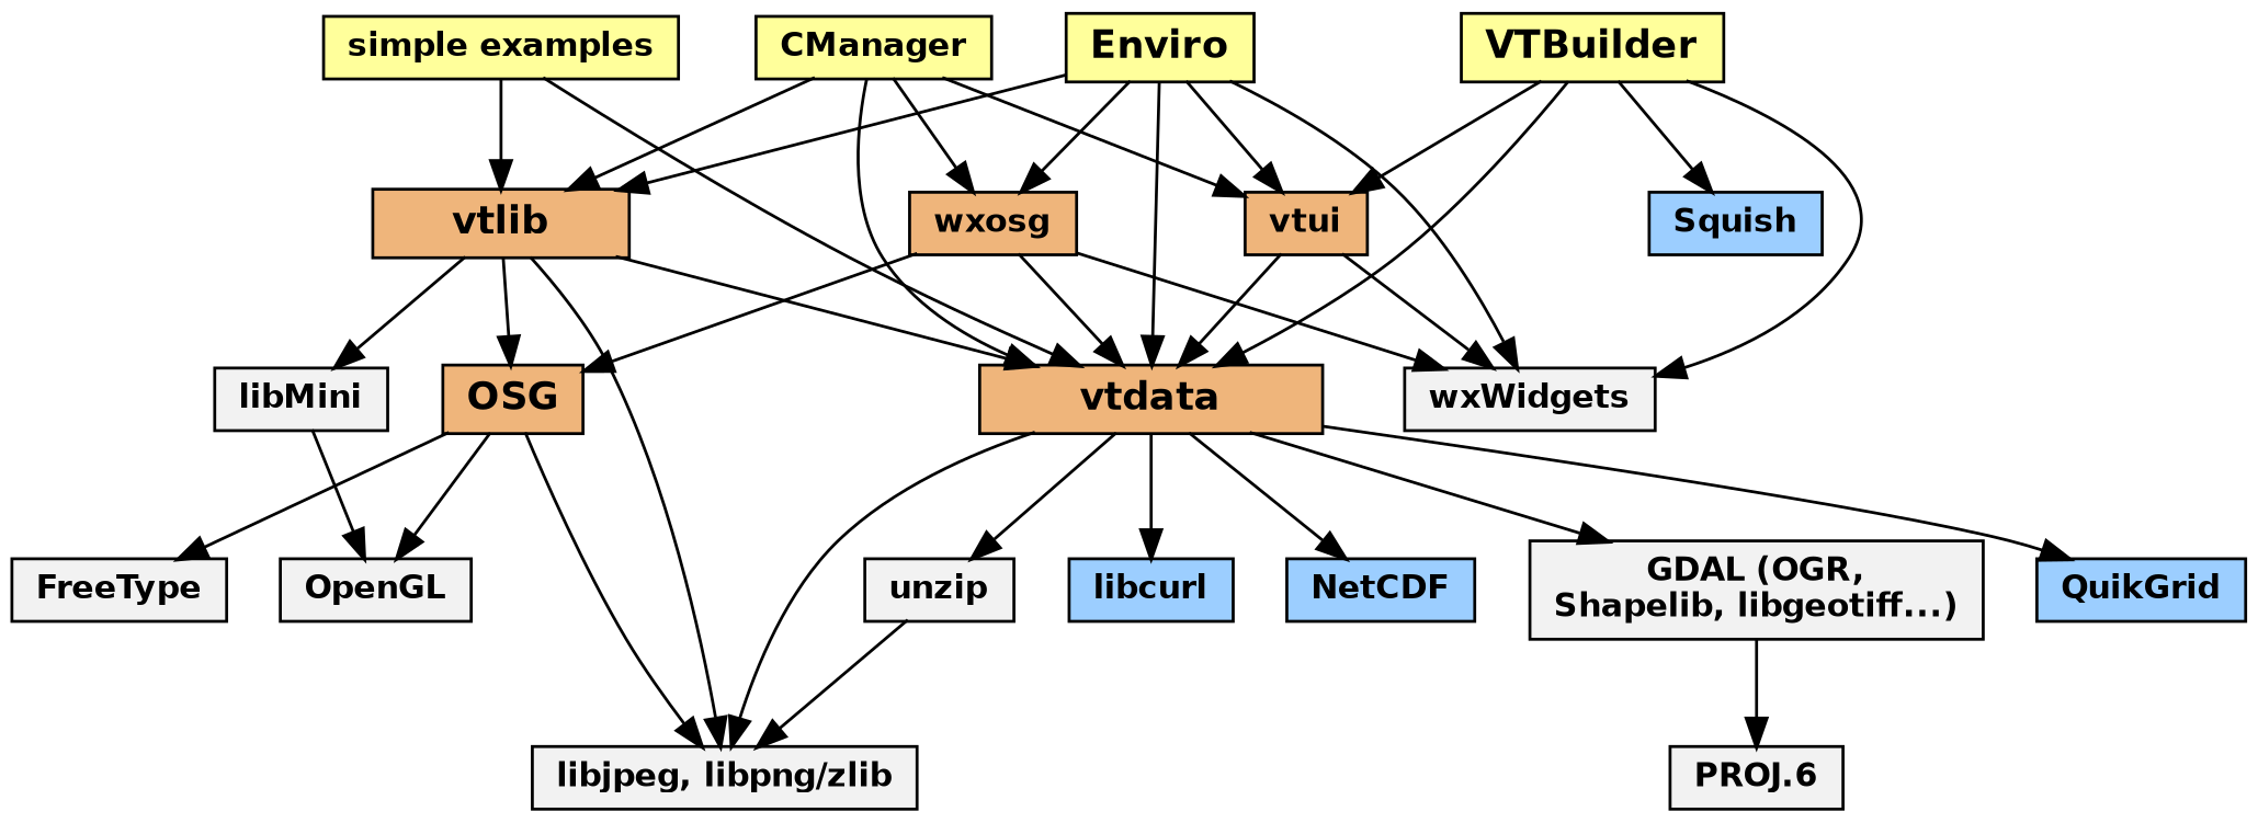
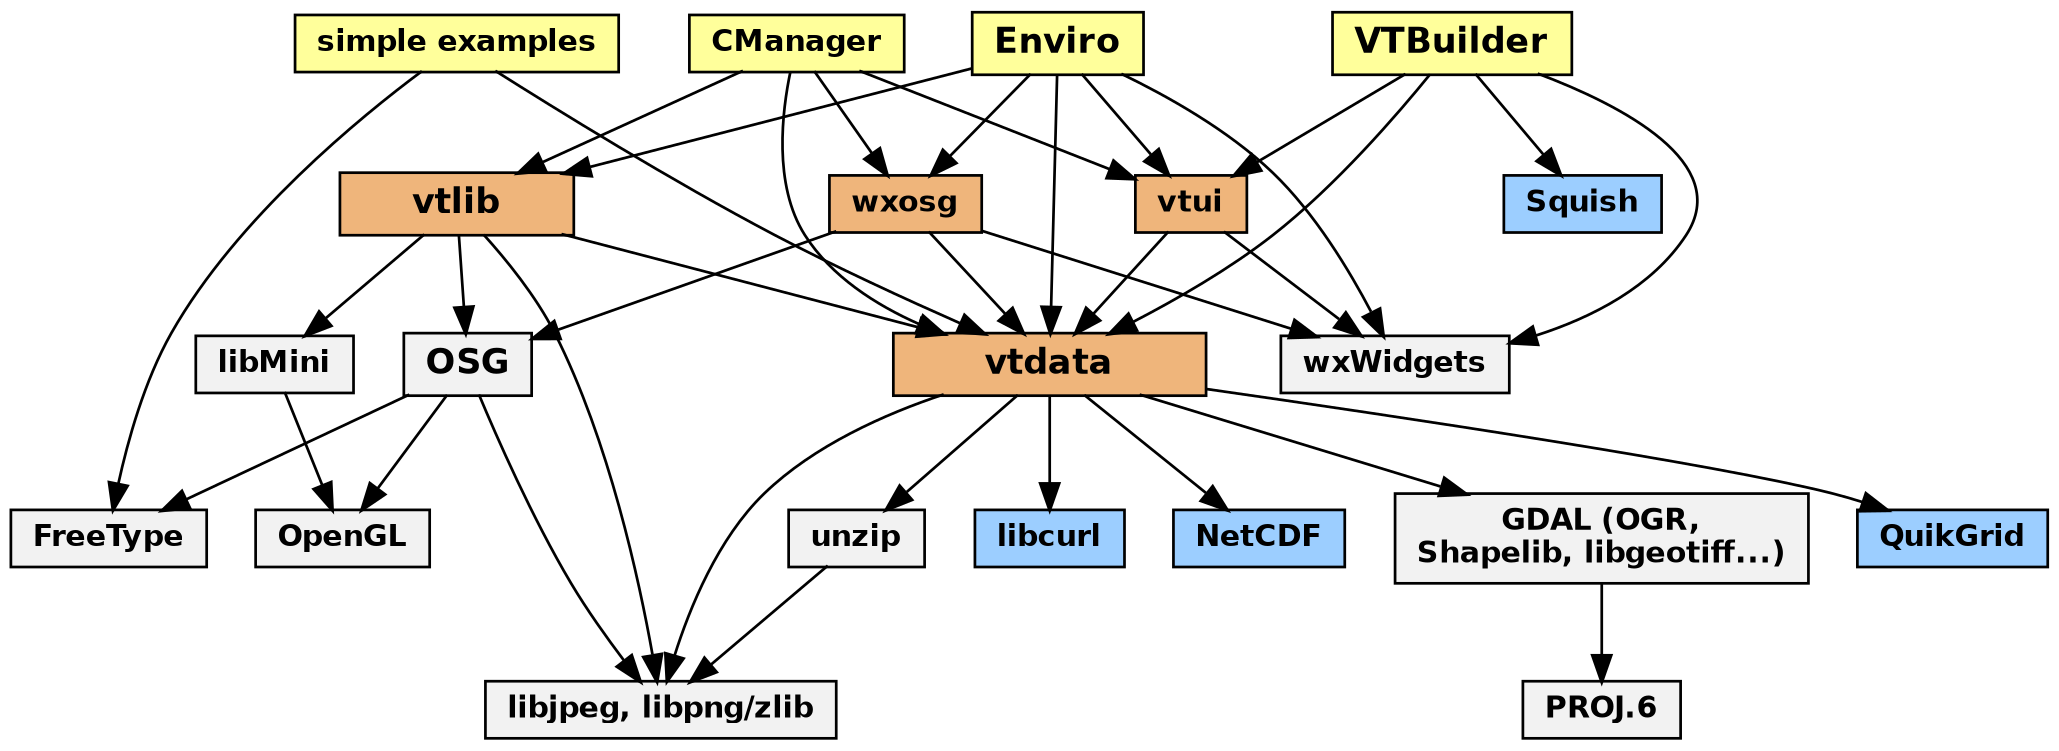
  digraph {
    rankdir=TB
    node [color=black fillcolor=grey95 fontname="Helvetica-Bold" fontsize=11 shape=record style=filled]
    CManager [fillcolor="#FFFF9B" height=0.1 width=0.4]
    Enviro [fillcolor="#FFFF9B" fontsize=13 height=0.1 width=0.4]
    VTBuilder [fillcolor="#FFFF9B" fontsize=13 height=0.1 width=0.4]
    vtlib [fillcolor="#EFB57B" fontsize=13 height=0.1 width=1.2]
    vtdata [fillcolor="#EFB57B" fontsize=13 height=0.1 width=1.6]
    vtui [fillcolor="#EFB57B" height=0.1 width=0.4]
    wxosg [fillcolor="#EFB57B" height=0.1 width=0.4]
    wxWidgets [height=0.1 width=0.4]
    Squish [fillcolor="#9CCEFF" height=0.1 width=0.4]
    n10 [fillcolor="#FFFF9B" height=0.1 label="simple examples" width=0.4]
-   OSG [fillcolor="#EFB57B" fontsize=13 height=0.1 width=0.4]
+   OSG [fontsize=13 height=0.1 width=0.4]
    libMini [height=0.1 width=0.4]
    n13 [height=0.1 label="libjpeg, libpng/zlib" width=0.4]
    unzip [height=0.1 width=0.4]
    n15 [height=0.1 label="GDAL (OGR,\nShapelib, libgeotiff...)" width=0.4]
    QuikGrid [fillcolor="#9CCEFF" height=0.1 width=0.4]
    libcurl [fillcolor="#9CCEFF" height=0.1 width=0.4]
    NetCDF [fillcolor="#9CCEFF" height=0.1 width=0.4]
    OpenGL [height=0.1 width=0.4]
    FreeType [height=0.1 width=0.4]
    n21 [height=0.1 label="PROJ.6" width=0.4]
    subgraph sub_1 {
      rank=same
      CManager
      Enviro
      VTBuilder
    }
    CManager -> vtlib
    CManager -> vtdata
    CManager -> vtui
    CManager -> wxosg
    Enviro -> vtlib
    Enviro -> vtdata
    Enviro -> vtui
    Enviro -> wxosg
    Enviro -> wxWidgets
    VTBuilder -> vtdata
    VTBuilder -> vtui
    VTBuilder -> wxWidgets
    VTBuilder -> Squish
    vtlib -> vtdata
    vtlib -> OSG
    vtlib -> libMini
    vtlib -> n13
    vtdata -> n13
    vtdata -> unzip
    vtdata -> n15
    vtdata -> QuikGrid
    vtdata -> libcurl
    vtdata -> NetCDF
    vtui -> vtdata
    vtui -> wxWidgets
    wxosg -> vtdata
    wxosg -> wxWidgets
    wxosg -> OSG
-   n10 -> vtlib
+   n10 -> FreeType
    n10 -> vtdata
    OSG -> n13
    OSG -> OpenGL
    OSG -> FreeType
    libMini -> OpenGL
    unzip -> n13
    n15 -> n21
  }
